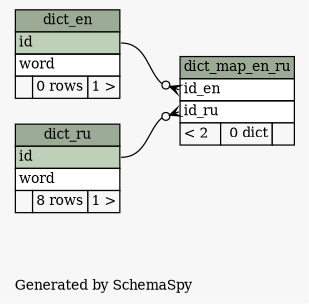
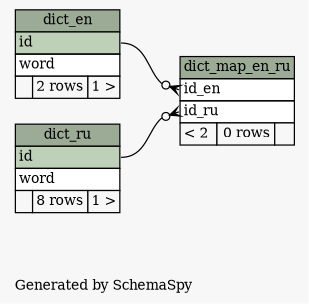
  digraph {
    bgcolor="#f7f7f7"
    fontname="DejaVu Serif"
    fontsize=11
    label="\nGenerated by SchemaSpy"
    labeljust=l
    nodesep=0.18
    rankdir=RL
    ranksep=0.46
    node [fontname="DejaVu Serif" fontsize=11 shape=plaintext]
    edge [arrowhead=none arrowsize=0.8 arrowtail=crowodot dir=back fontname="DejaVu Serif" headport="id:e"]
-   n1 [label=<     <TABLE BORDER="0" CELLBORDER="1" CELLSPACING="0" BGCOLOR="#ffffff">       <TR><TD COLSPAN="3" BGCOLOR="#9bab96" ALIGN="CENTER">dict_en</TD></TR>       <TR><TD PORT="id" COLSPAN="3" BGCOLOR="#bed1b8" ALIGN="LEFT">id</TD></TR>       <TR><TD PORT="word" COLSPAN="3" ALIGN="LEFT">word</TD></TR>       <TR><TD ALIGN="LEFT" BGCOLOR="#f7f7f7">  </TD><TD ALIGN="RIGHT" BGCOLOR="#f7f7f7">0 rows</TD><TD ALIGN="RIGHT" BGCOLOR="#f7f7f7">1 &gt;</TD></TR>     </TABLE>>]
-   n2 [label=<     <TABLE BORDER="0" CELLBORDER="1" CELLSPACING="0" BGCOLOR="#ffffff">       <TR><TD COLSPAN="3" BGCOLOR="#9bab96" ALIGN="CENTER">dict_map_en_ru</TD></TR>       <TR><TD PORT="id_en" COLSPAN="3" ALIGN="LEFT">id_en</TD></TR>       <TR><TD PORT="id_ru" COLSPAN="3" ALIGN="LEFT">id_ru</TD></TR>       <TR><TD ALIGN="LEFT" BGCOLOR="#f7f7f7">&lt; 2</TD><TD ALIGN="RIGHT" BGCOLOR="#f7f7f7">0 dict</TD><TD ALIGN="RIGHT" BGCOLOR="#f7f7f7">  </TD></TR>     </TABLE>>]
+   n1 [label=<     <TABLE BORDER="0" CELLBORDER="1" CELLSPACING="0" BGCOLOR="#ffffff">       <TR><TD COLSPAN="3" BGCOLOR="#9bab96" ALIGN="CENTER">dict_en</TD></TR>       <TR><TD PORT="id" COLSPAN="3" BGCOLOR="#bed1b8" ALIGN="LEFT">id</TD></TR>       <TR><TD PORT="word" COLSPAN="3" ALIGN="LEFT">word</TD></TR>       <TR><TD ALIGN="LEFT" BGCOLOR="#f7f7f7">  </TD><TD ALIGN="RIGHT" BGCOLOR="#f7f7f7">2 rows</TD><TD ALIGN="RIGHT" BGCOLOR="#f7f7f7">1 &gt;</TD></TR>     </TABLE>>]
+   n2 [label=<     <TABLE BORDER="0" CELLBORDER="1" CELLSPACING="0" BGCOLOR="#ffffff">       <TR><TD COLSPAN="3" BGCOLOR="#9bab96" ALIGN="CENTER">dict_map_en_ru</TD></TR>       <TR><TD PORT="id_en" COLSPAN="3" ALIGN="LEFT">id_en</TD></TR>       <TR><TD PORT="id_ru" COLSPAN="3" ALIGN="LEFT">id_ru</TD></TR>       <TR><TD ALIGN="LEFT" BGCOLOR="#f7f7f7">&lt; 2</TD><TD ALIGN="RIGHT" BGCOLOR="#f7f7f7">0 rows</TD><TD ALIGN="RIGHT" BGCOLOR="#f7f7f7">  </TD></TR>     </TABLE>>]
    n3 [label=<     <TABLE BORDER="0" CELLBORDER="1" CELLSPACING="0" BGCOLOR="#ffffff">       <TR><TD COLSPAN="3" BGCOLOR="#9bab96" ALIGN="CENTER">dict_ru</TD></TR>       <TR><TD PORT="id" COLSPAN="3" BGCOLOR="#bed1b8" ALIGN="LEFT">id</TD></TR>       <TR><TD PORT="word" COLSPAN="3" ALIGN="LEFT">word</TD></TR>       <TR><TD ALIGN="LEFT" BGCOLOR="#f7f7f7">  </TD><TD ALIGN="RIGHT" BGCOLOR="#f7f7f7">8 rows</TD><TD ALIGN="RIGHT" BGCOLOR="#f7f7f7">1 &gt;</TD></TR>     </TABLE>>]
    n2 -> n1 [tailport="id_en:w"]
    n2 -> n3 [tailport="id_ru:w"]
  }
